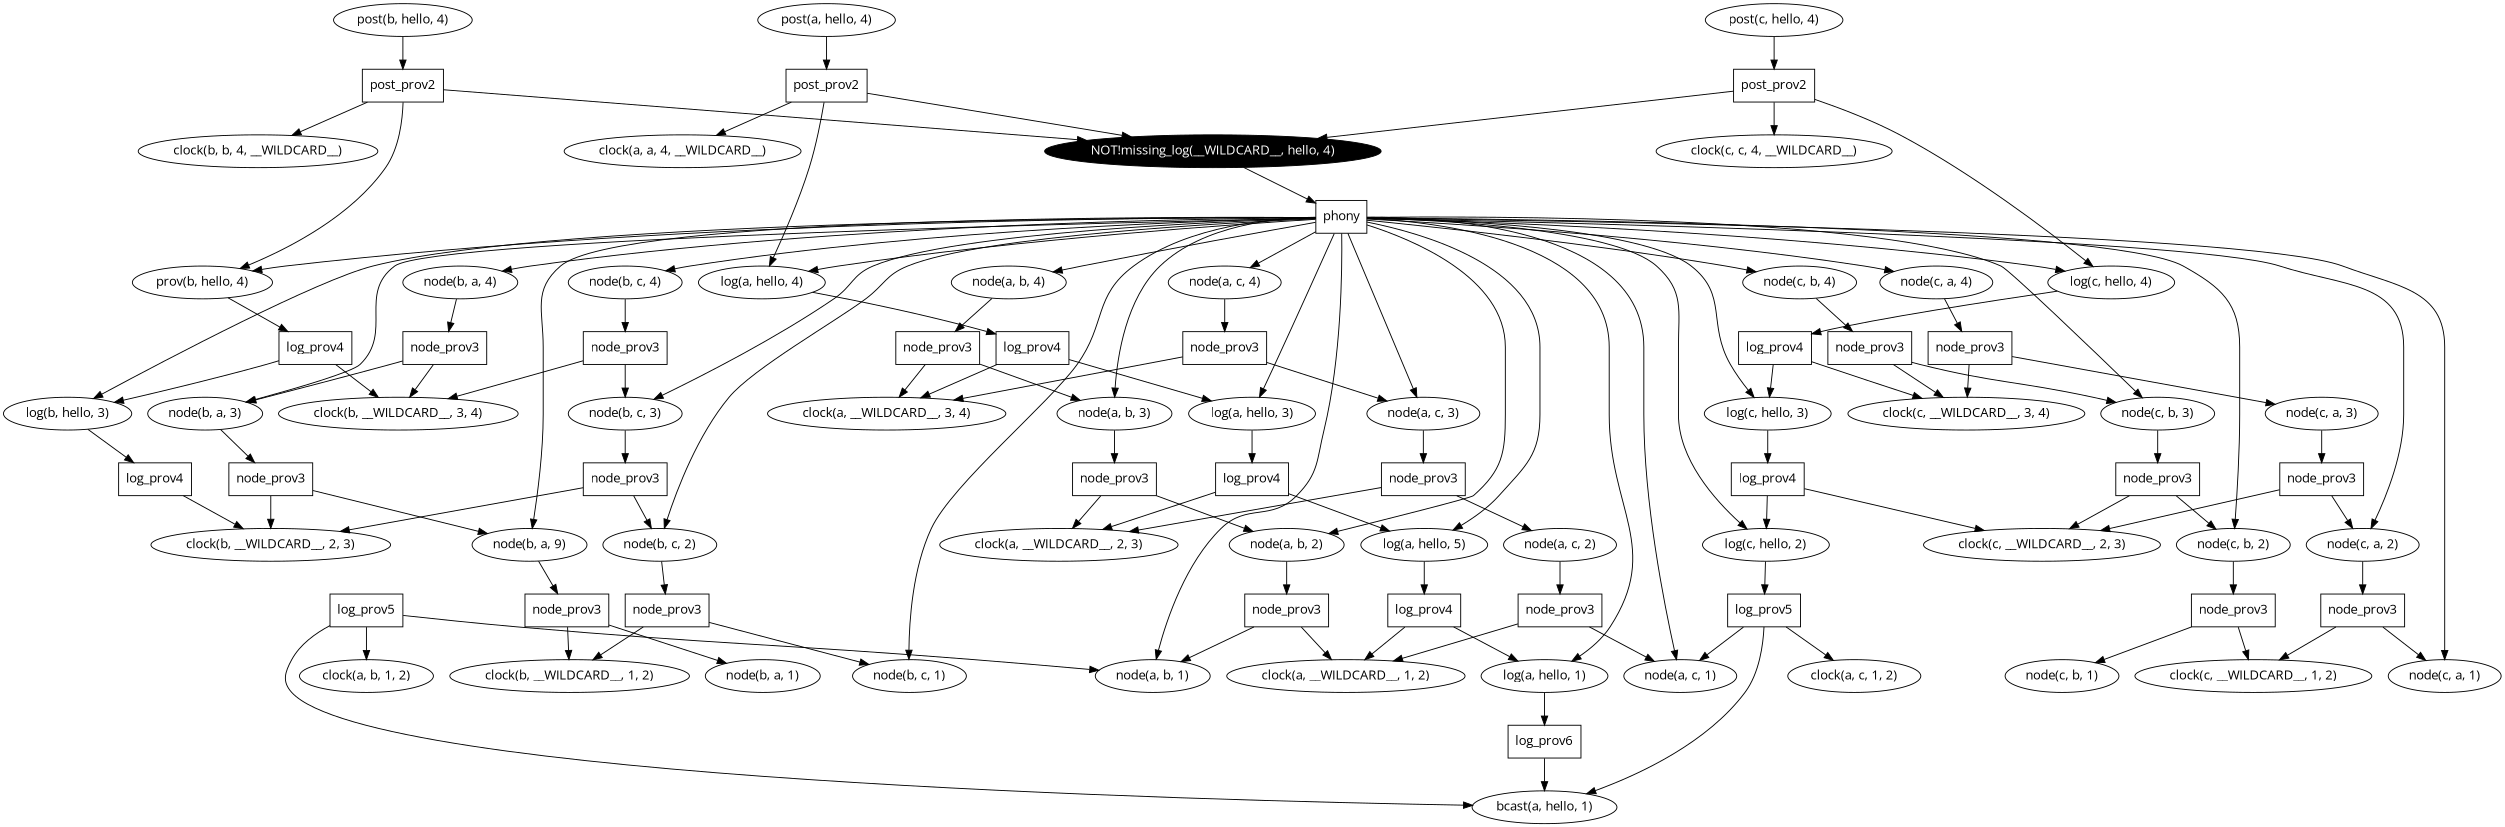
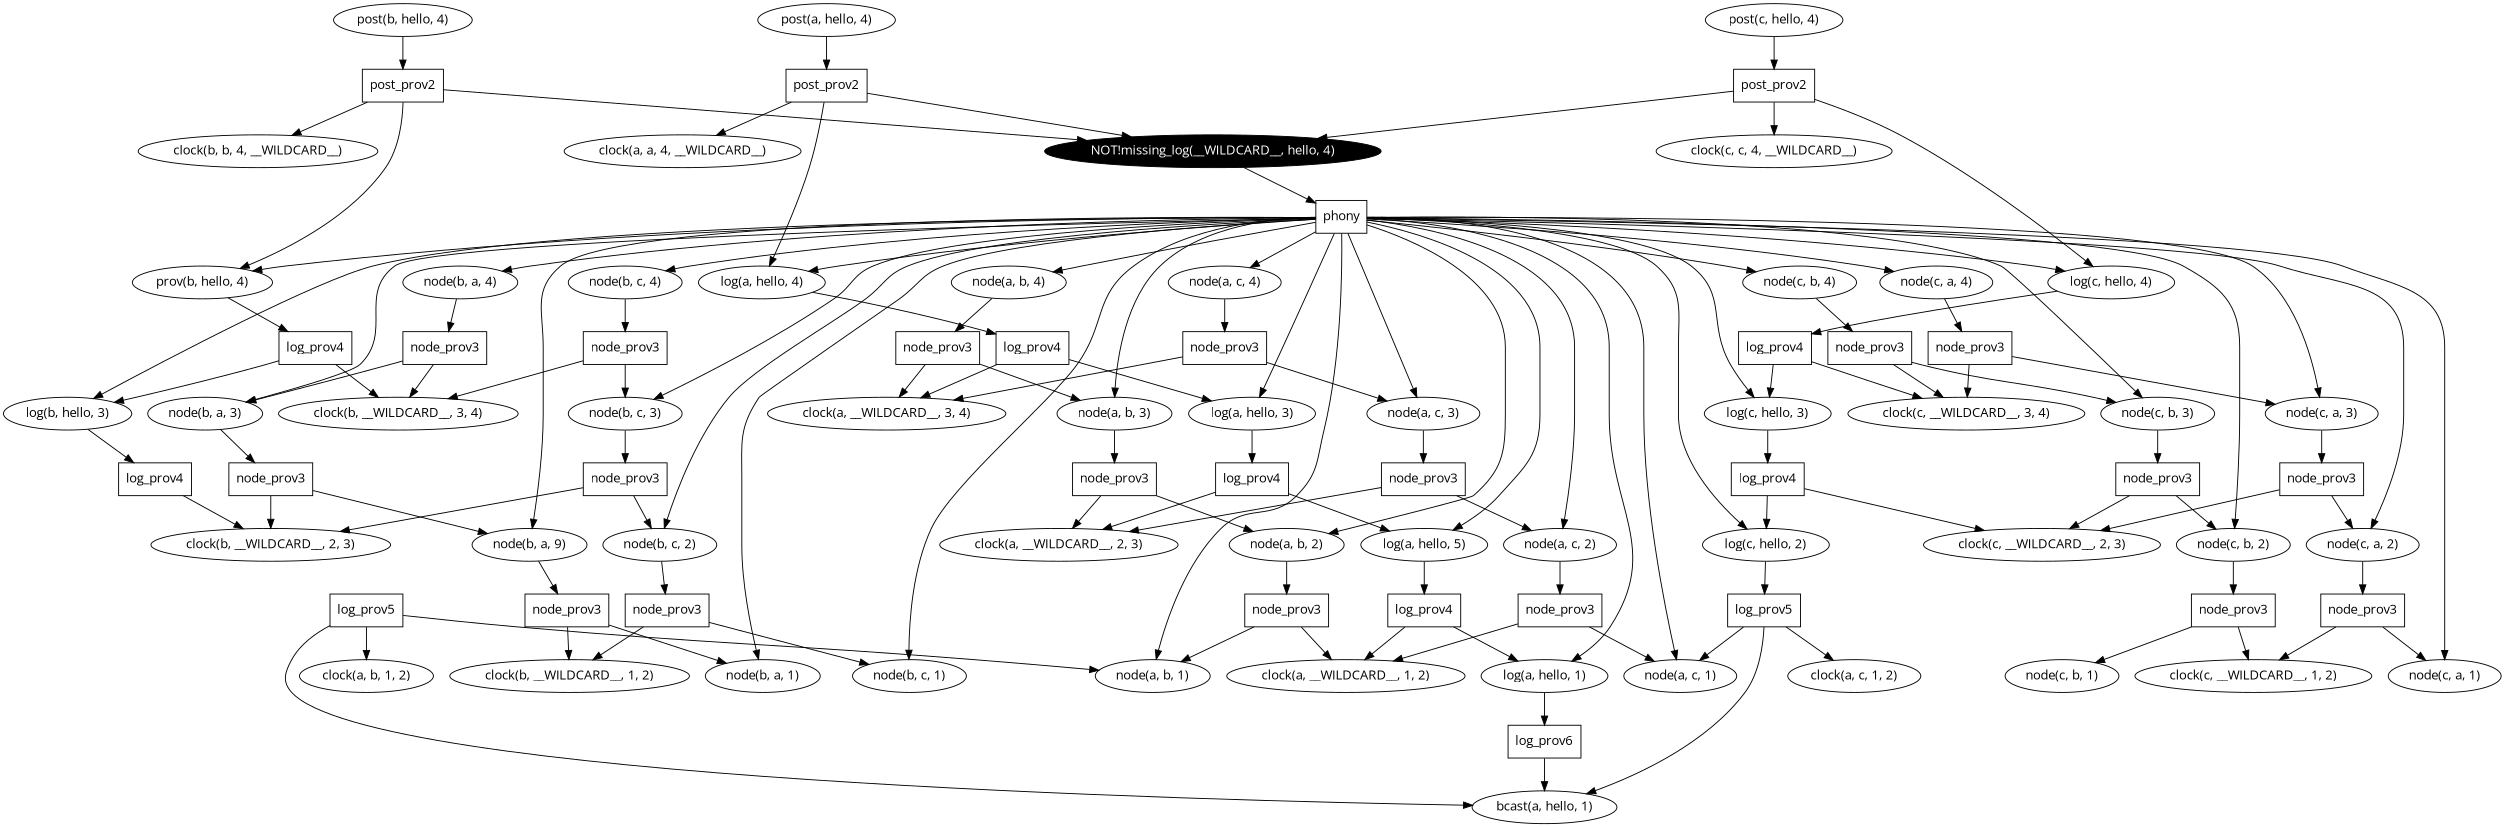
  digraph {
    fontname="Open Sans"
    node [color=black fillcolor=white fontcolor=black fontname="Open Sans" style=filled]
    edge [color=black fontname="Open Sans"]
    n1 [label="post(b, hello, 4)"]
    n2 [label="post(a, hello, 4)"]
    n3 [label="post(c, hello, 4)"]
    n4 [label=post_prov2 shape=rect style=""]
    n5 [label=post_prov2 shape=rect style=""]
    n6 [label=post_prov2 shape=rect style=""]
    n7 [label="prov(b, hello, 4)"]
    n8 [fillcolor=black fontcolor=white label="NOT!missing_log(__WILDCARD__, hello, 4)"]
    n9 [label="clock(b, b, 4, __WILDCARD__)"]
    n10 [label="log(a, hello, 4)"]
    n11 [label="clock(a, a, 4, __WILDCARD__)"]
    n12 [label="clock(c, c, 4, __WILDCARD__)"]
    n13 [label="log(c, hello, 4)"]
    n14 [label="node(a, b, 3)"]
    n15 [label=node_prov3 shape=rect style=""]
    n16 [label="node(a, b, 2)"]
    n17 [label="clock(a, __WILDCARD__, 2, 3)"]
    n18 [label=node_prov3 shape=rect style=""]
    n19 [label="node(a, b, 1)"]
    n20 [label="clock(a, __WILDCARD__, 1, 2)"]
    n21 [label="node(b, c, 3)"]
    n22 [label=node_prov3 shape=rect style=""]
    n23 [label="node(b, c, 2)"]
    n24 [label="clock(b, __WILDCARD__, 2, 3)"]
    n25 [label=node_prov3 shape=rect style=""]
    n26 [label=log_prov5 shape=rect style=""]
    n27 [label="bcast(a, hello, 1)"]
    n28 [label="clock(a, b, 1, 2)"]
    n29 [label=node_prov3 shape=rect style=""]
    n30 [label="node(a, c, 2)"]
    n31 [label=node_prov3 shape=rect style=""]
    n32 [label=phony shape=rect style=""]
    n33 [label="node(b, a, 1)"]
    n34 [label="node(c, a, 2)"]
    n35 [label="node(b, a, 9)"]
    n36 [label="node(a, b, 4)"]
    n37 [label="node(a, c, 1)"]
    n38 [label="node(b, c, 1)"]
    n39 [label="node(c, a, 4)"]
    n40 [label="log(a, hello, 5)"]
    n41 [label="node(c, a, 1)"]
    n42 [label="node(c, b, 2)"]
    n43 [label="log(c, hello, 3)"]
    n44 [label="node(c, b, 4)"]
    n45 [label="node(c, b, 3)"]
    n46 [label="node(a, c, 4)"]
    n47 [label="log(a, hello, 1)"]
    n48 [label="node(b, a, 4)"]
    n49 [label="node(c, a, 3)"]
    n50 [label="log(c, hello, 2)"]
    n51 [label="log(a, hello, 3)"]
    n52 [label="node(b, c, 4)"]
    n53 [label="node(b, a, 3)"]
    n54 [label="log(b, hello, 3)"]
    n55 [label="node(a, c, 3)"]
    n56 [label=node_prov3 shape=rect style=""]
    n57 [label=log_prov4 shape=rect style=""]
    n58 [label=node_prov3 shape=rect style=""]
    n59 [label=node_prov3 shape=rect style=""]
    n60 [label="node(c, b, 1)"]
    n61 [label=node_prov3 shape=rect style=""]
    n62 [label=log_prov4 shape=rect style=""]
    n63 [label=node_prov3 shape=rect style=""]
    n64 [label=log_prov4 shape=rect style=""]
    n65 [label=node_prov3 shape=rect style=""]
    n66 [label=log_prov4 shape=rect style=""]
    n67 [label=node_prov3 shape=rect style=""]
    n68 [label=node_prov3 shape=rect style=""]
    n69 [label=log_prov6 shape=rect style=""]
    n70 [label=node_prov3 shape=rect style=""]
    n71 [label=node_prov3 shape=rect style=""]
    n72 [label=log_prov5 shape=rect style=""]
    n73 [label=log_prov4 shape=rect style=""]
    n74 [label=node_prov3 shape=rect style=""]
    n75 [label=log_prov4 shape=rect style=""]
    n76 [label=node_prov3 shape=rect style=""]
    n77 [label=log_prov4 shape=rect style=""]
    n78 [label="clock(c, __WILDCARD__, 1, 2)"]
    n79 [label="clock(b, __WILDCARD__, 1, 2)"]
    n80 [label="clock(a, c, 1, 2)"]
    n81 [label="clock(b, __WILDCARD__, 3, 4)"]
    n82 [label="clock(c, __WILDCARD__, 3, 4)"]
    n83 [label="clock(a, __WILDCARD__, 3, 4)"]
    n84 [label="clock(c, __WILDCARD__, 2, 3)"]
    subgraph sub_1 {
      rank=same
      n1
      n2
      n3
    }
    n1 -> n4
    n2 -> n5
    n3 -> n6
    n4 -> n7
    n4 -> n8
    n4 -> n9
    n5 -> n8
    n5 -> n10
    n5 -> n11
    n6 -> n8
    n6 -> n12
    n6 -> n13
    n7 -> n57
    n8 -> n32
    n10 -> n75
    n13 -> n66
    n14 -> n15
    n15 -> n16
    n15 -> n17
    n16 -> n18
    n18 -> n19
    n18 -> n20
    n21 -> n22
    n22 -> n23
    n22 -> n24
    n23 -> n25
    n25 -> n38
    n25 -> n79
    n26 -> n19
    n26 -> n27
    n26 -> n28
    n29 -> n17
    n29 -> n30
    n30 -> n31
    n31 -> n20
    n31 -> n37
    n32 -> n7
    n32 -> n10
    n32 -> n13
    n32 -> n14
    n32 -> n16
    n32 -> n19
    n32 -> n21
    n32 -> n23
+   n32 -> n30
+   n32 -> n33
    n32 -> n34
    n32 -> n35
    n32 -> n36
    n32 -> n37
    n32 -> n38
    n32 -> n39
    n32 -> n40
    n32 -> n41
    n32 -> n42
    n32 -> n43
    n32 -> n44
    n32 -> n45
    n32 -> n46
    n32 -> n47
    n32 -> n48
+   n32 -> n49
    n32 -> n50
    n32 -> n51
    n32 -> n52
    n32 -> n53
    n32 -> n54
    n32 -> n55
    n34 -> n56
    n35 -> n58
    n36 -> n59
    n39 -> n61
    n40 -> n62
    n42 -> n63
    n43 -> n64
    n44 -> n65
    n45 -> n67
    n46 -> n68
    n47 -> n69
    n48 -> n70
    n49 -> n71
    n50 -> n72
    n51 -> n73
    n52 -> n74
    n53 -> n76
    n54 -> n77
    n55 -> n29
    n56 -> n41
    n56 -> n78
    n57 -> n54
    n57 -> n81
    n58 -> n33
    n58 -> n79
    n59 -> n14
    n59 -> n83
    n61 -> n49
    n61 -> n82
    n62 -> n20
    n62 -> n47
    n63 -> n60
    n63 -> n78
    n64 -> n50
    n64 -> n84
    n65 -> n45
    n65 -> n82
    n66 -> n43
    n66 -> n82
    n67 -> n42
    n67 -> n84
    n68 -> n55
    n68 -> n83
    n69 -> n27
    n70 -> n53
    n70 -> n81
    n71 -> n34
    n71 -> n84
    n72 -> n27
    n72 -> n37
    n72 -> n80
    n73 -> n17
    n73 -> n40
    n74 -> n21
    n74 -> n81
    n75 -> n51
    n75 -> n83
    n76 -> n24
    n76 -> n35
    n77 -> n24
  }
